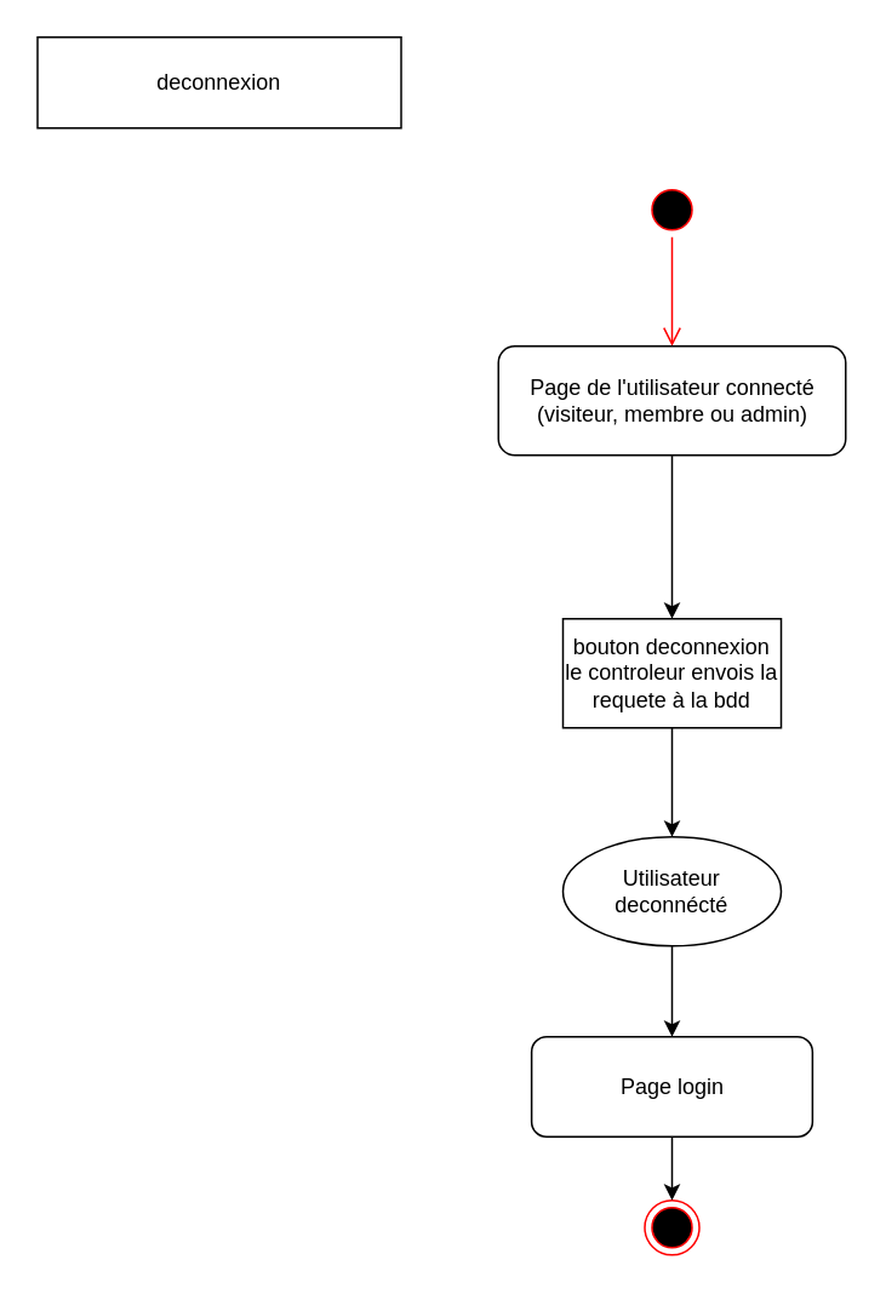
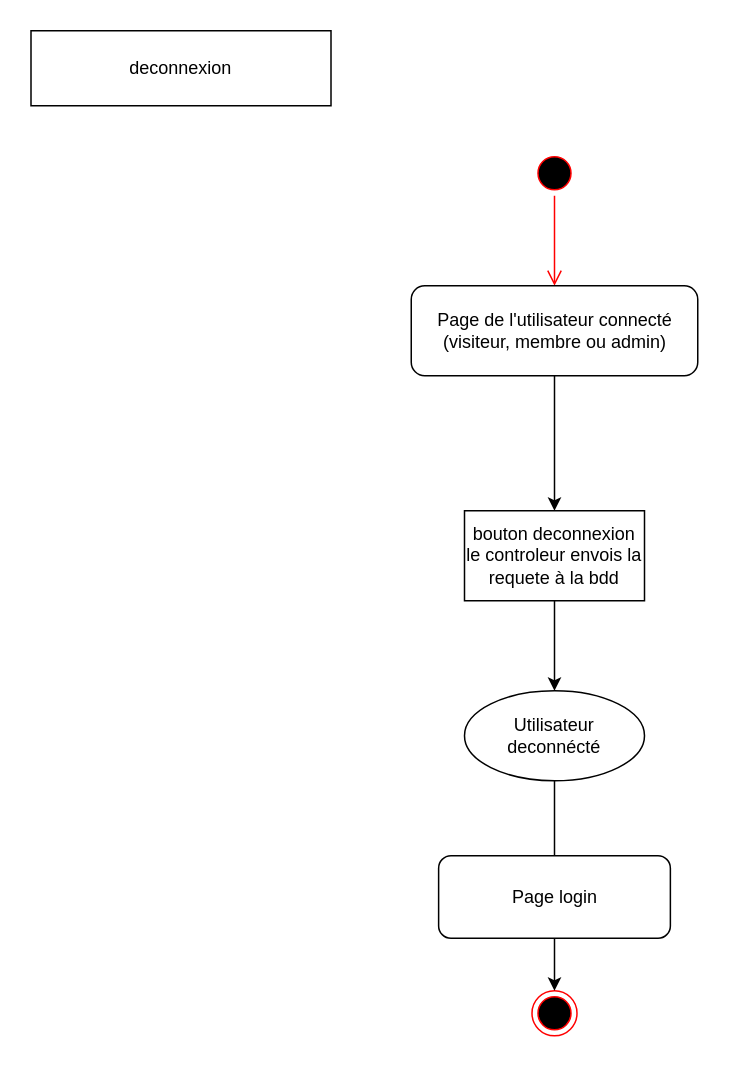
  <mxCell id="0" />
  <mxCell id="1" parent="0" />
  <mxCell id="2" value="" style="ellipse;html=1;shape=startState;fillColor=#000000;strokeColor=#ff0000;" vertex="1" parent="1"><mxGeometry x="354" y="100" width="30" height="30" as="geometry" /></mxCell>
  <mxCell id="3" value="" style="edgeStyle=orthogonalEdgeStyle;html=1;verticalAlign=bottom;endArrow=open;endSize=8;strokeColor=#ff0000;" edge="1" source="2" parent="1"><mxGeometry relative="1" as="geometry"><mxPoint x="369" y="190" as="targetPoint" /></mxGeometry></mxCell>
  <mxCell id="4" value="deconnexion" style="rounded=0;whiteSpace=wrap;html=1;" vertex="1" parent="1"><mxGeometry x="20" y="20" width="200" height="50" as="geometry" /></mxCell>
  <mxCell id="5" value="&lt;div&gt;Page de l'utilisateur connecté&lt;/div&gt;&lt;div&gt;(visiteur, membre ou admin)&lt;br&gt;&lt;/div&gt;" style="rounded=1;whiteSpace=wrap;html=1;" vertex="1" parent="1"><mxGeometry x="273.5" y="190" width="191" height="60" as="geometry" /></mxCell>
  <mxCell id="6" value="" style="endArrow=classic;html=1;exitX=0.5;exitY=1;exitDx=0;exitDy=0;" edge="1" parent="1" source="5"><mxGeometry width="50" height="50" relative="1" as="geometry"><mxPoint x="20" y="250" as="sourcePoint" /><mxPoint x="369" y="340" as="targetPoint" /></mxGeometry></mxCell>
  <mxCell id="7" value="&lt;div&gt;bouton deconnexion&lt;/div&gt;&lt;div&gt;le controleur envois la requete à la bdd&lt;br&gt;&lt;/div&gt;" style="rounded=0;whiteSpace=wrap;html=1;" vertex="1" parent="1"><mxGeometry x="309" y="340" width="120" height="60" as="geometry" /></mxCell>
  <mxCell id="8" value="Utilisateur deconnécté" style="ellipse;whiteSpace=wrap;html=1;" vertex="1" parent="1"><mxGeometry x="309" y="460" width="120" height="60" as="geometry" /></mxCell>
  <mxCell id="9" value="" style="endArrow=classic;html=1;exitX=0.5;exitY=1;exitDx=0;exitDy=0;entryX=0.5;entryY=0;entryDx=0;entryDy=0;" edge="1" parent="1" source="7" target="8"><mxGeometry width="50" height="50" relative="1" as="geometry"><mxPoint x="379" y="260" as="sourcePoint" /><mxPoint x="379" y="390" as="targetPoint" /></mxGeometry></mxCell>
  <mxCell id="10" value="Page login" style="rounded=1;whiteSpace=wrap;html=1;" vertex="1" parent="1"><mxGeometry x="291.75" y="570" width="154.5" height="55" as="geometry" /></mxCell>
- <mxCell id="11" value="" style="endArrow=classic;html=1;exitX=0.5;exitY=1;exitDx=0;exitDy=0;entryX=0.5;entryY=0;entryDx=0;entryDy=0;" edge="1" parent="1" source="8" target="10"><mxGeometry width="50" height="50" relative="1" as="geometry"><mxPoint x="379" y="450" as="sourcePoint" /><mxPoint x="379" y="520" as="targetPoint" /></mxGeometry></mxCell>
+ <mxCell id="11" value="" style="endArrow=none;html=1;exitX=0.5;exitY=1;exitDx=0;exitDy=0;entryX=0.5;entryY=0;entryDx=0;entryDy=0;" edge="1" parent="1" source="8" target="10"><mxGeometry width="50" height="50" relative="1" as="geometry"><mxPoint x="379" y="450" as="sourcePoint" /><mxPoint x="379" y="520" as="targetPoint" /></mxGeometry></mxCell>
  <mxCell id="12" value="" style="ellipse;html=1;shape=endState;fillColor=#000000;strokeColor=#ff0000;" vertex="1" parent="1"><mxGeometry x="354" y="660" width="30" height="30" as="geometry" /></mxCell>
  <mxCell id="13" value="" style="endArrow=classic;html=1;exitX=0.5;exitY=1;exitDx=0;exitDy=0;entryX=0.5;entryY=0;entryDx=0;entryDy=0;" edge="1" parent="1" source="10" target="12"><mxGeometry width="50" height="50" relative="1" as="geometry"><mxPoint x="379" y="580" as="sourcePoint" /><mxPoint x="379" y="660" as="targetPoint" /></mxGeometry></mxCell>
